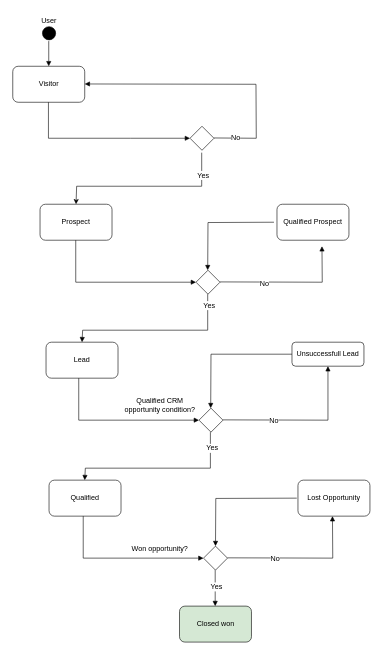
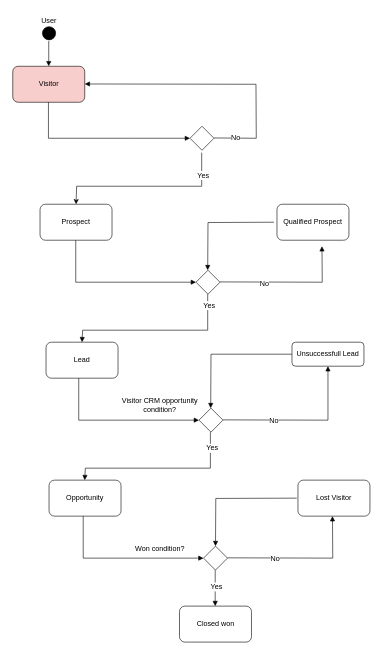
  <mxCell id="0" />
  <mxCell id="1" parent="0" />
  <mxCell id="2" value="" style="ellipse;html=1;shape=startState;fillColor=#000000;strokeColor=#000000;" vertex="1" parent="1"><mxGeometry x="66" y="40" width="30" height="30" as="geometry" /></mxCell>
  <mxCell id="3" value="User" style="text;html=1;strokeColor=none;fillColor=none;align=center;verticalAlign=middle;whiteSpace=wrap;rounded=0;" vertex="1" parent="1"><mxGeometry x="51" y="20" width="60" height="30" as="geometry" /></mxCell>
  <mxCell id="4" value="" style="endArrow=block;html=1;rounded=0;endFill=1;" edge="1" parent="1" target="5"><mxGeometry width="50" height="50" relative="1" as="geometry"><mxPoint x="80.5" y="68" as="sourcePoint" /><mxPoint x="80.5" y="108" as="targetPoint" /></mxGeometry></mxCell>
- <mxCell id="5" value="Visitor" style="rounded=1;whiteSpace=wrap;html=1;" vertex="1" parent="1"><mxGeometry x="20.5" y="110" width="120" height="60" as="geometry" /></mxCell>
+ <mxCell id="5" value="Visitor" style="rounded=1;whiteSpace=wrap;html=1;fillColor=#f8cecc;" vertex="1" parent="1"><mxGeometry x="20.5" y="110" width="120" height="60" as="geometry" /></mxCell>
  <mxCell id="6" value="" style="endArrow=block;html=1;rounded=0;endFill=1;edgeStyle=orthogonalEdgeStyle;" edge="1" parent="1" target="7"><mxGeometry width="50" height="50" relative="1" as="geometry"><mxPoint x="80" y="170" as="sourcePoint" /><mxPoint x="276" y="230" as="targetPoint" /><Array as="points"><mxPoint x="80" y="230" /><mxPoint x="217" y="230" /></Array></mxGeometry></mxCell>
  <mxCell id="7" value="" style="rhombus;whiteSpace=wrap;html=1;" vertex="1" parent="1"><mxGeometry x="316" y="210" width="40" height="40" as="geometry" /></mxCell>
  <mxCell id="8" value="" style="endArrow=none;html=1;rounded=0;endFill=0;edgeStyle=orthogonalEdgeStyle;" edge="1" parent="1"><mxGeometry width="50" height="50" relative="1" as="geometry"><mxPoint x="356" y="229.5" as="sourcePoint" /><mxPoint x="426" y="140" as="targetPoint" /></mxGeometry></mxCell>
  <mxCell id="9" value="&lt;font style=&quot;font-size: 12px;&quot;&gt;No&lt;/font&gt;" style="edgeLabel;html=1;align=center;verticalAlign=middle;resizable=0;points=[];" vertex="1" connectable="0" parent="8"><mxGeometry x="-0.551" relative="1" as="geometry"><mxPoint as="offset" /></mxGeometry></mxCell>
  <mxCell id="10" value="" style="endArrow=block;html=1;rounded=0;endFill=1;" edge="1" parent="1"><mxGeometry width="50" height="50" relative="1" as="geometry"><mxPoint x="426" y="140" as="sourcePoint" /><mxPoint x="140.5" y="139.5" as="targetPoint" /></mxGeometry></mxCell>
  <mxCell id="11" value="" style="endArrow=classic;html=1;rounded=0;edgeStyle=orthogonalEdgeStyle;" edge="1" parent="1"><mxGeometry width="50" height="50" relative="1" as="geometry"><mxPoint x="335.5" y="254" as="sourcePoint" /><mxPoint x="126" y="340" as="targetPoint" /><Array as="points"><mxPoint x="336" y="310" /><mxPoint x="127" y="310" /></Array></mxGeometry></mxCell>
  <mxCell id="12" value="&lt;font style=&quot;font-size: 12px;&quot;&gt;Yes&lt;/font&gt;" style="edgeLabel;html=1;align=center;verticalAlign=middle;resizable=0;points=[];" vertex="1" connectable="0" parent="11"><mxGeometry x="-0.749" y="2" relative="1" as="geometry"><mxPoint as="offset" /></mxGeometry></mxCell>
  <mxCell id="13" value="Prospect" style="rounded=1;whiteSpace=wrap;html=1;" vertex="1" parent="1"><mxGeometry x="66" y="340" width="120" height="60" as="geometry" /></mxCell>
  <mxCell id="14" value="" style="endArrow=block;html=1;rounded=0;endFill=1;edgeStyle=orthogonalEdgeStyle;" edge="1" parent="1"><mxGeometry width="50" height="50" relative="1" as="geometry"><mxPoint x="125.5" y="400" as="sourcePoint" /><mxPoint x="326" y="470" as="targetPoint" /><Array as="points"><mxPoint x="126" y="470" /><mxPoint x="316" y="470" /></Array></mxGeometry></mxCell>
  <mxCell id="15" value="" style="rhombus;whiteSpace=wrap;html=1;" vertex="1" parent="1"><mxGeometry x="326" y="450" width="40" height="40" as="geometry" /></mxCell>
  <mxCell id="16" value="" style="endArrow=block;html=1;rounded=0;endFill=1;edgeStyle=orthogonalEdgeStyle;" edge="1" parent="1"><mxGeometry width="50" height="50" relative="1" as="geometry"><mxPoint x="366" y="469.5" as="sourcePoint" /><mxPoint x="536" y="410" as="targetPoint" /></mxGeometry></mxCell>
  <mxCell id="17" value="&lt;font style=&quot;font-size: 12px;&quot;&gt;No&lt;/font&gt;" style="edgeLabel;html=1;align=center;verticalAlign=middle;resizable=0;points=[];" vertex="1" connectable="0" parent="16"><mxGeometry x="-0.358" y="-2" relative="1" as="geometry"><mxPoint as="offset" /></mxGeometry></mxCell>
  <mxCell id="18" value="Qualified Prospect" style="rounded=1;whiteSpace=wrap;html=1;" vertex="1" parent="1"><mxGeometry x="461" y="340" width="120" height="60" as="geometry" /></mxCell>
  <mxCell id="19" value="" style="endArrow=block;html=1;rounded=0;endFill=1;edgeStyle=orthogonalEdgeStyle;" edge="1" parent="1"><mxGeometry width="50" height="50" relative="1" as="geometry"><mxPoint x="456" y="370" as="sourcePoint" /><mxPoint x="345.5" y="450" as="targetPoint" /></mxGeometry></mxCell>
  <mxCell id="20" value="" style="endArrow=block;html=1;rounded=0;endFill=1;edgeStyle=orthogonalEdgeStyle;" edge="1" parent="1"><mxGeometry width="50" height="50" relative="1" as="geometry"><mxPoint x="345.5" y="490" as="sourcePoint" /><mxPoint x="136" y="570" as="targetPoint" /><Array as="points"><mxPoint x="346" y="550" /><mxPoint x="137" y="550" /></Array></mxGeometry></mxCell>
  <mxCell id="21" value="&lt;font style=&quot;font-size: 12px;&quot;&gt;Yes&lt;/font&gt;" style="edgeLabel;html=1;align=center;verticalAlign=middle;resizable=0;points=[];" vertex="1" connectable="0" parent="20"><mxGeometry x="-0.875" y="2" relative="1" as="geometry"><mxPoint as="offset" /></mxGeometry></mxCell>
  <mxCell id="22" value="Lead" style="rounded=1;whiteSpace=wrap;html=1;" vertex="1" parent="1"><mxGeometry x="76" y="570" width="120" height="60" as="geometry" /></mxCell>
  <mxCell id="23" value="Unsuccessfull Lead" style="rounded=1;whiteSpace=wrap;html=1;" vertex="1" parent="1"><mxGeometry x="486" y="570" width="120" height="40" as="geometry" /></mxCell>
  <mxCell id="24" value="" style="endArrow=block;html=1;rounded=0;endFill=1;edgeStyle=orthogonalEdgeStyle;" edge="1" parent="1"><mxGeometry width="50" height="50" relative="1" as="geometry"><mxPoint x="130.5" y="630" as="sourcePoint" /><mxPoint x="331" y="700" as="targetPoint" /><Array as="points"><mxPoint x="131" y="700" /><mxPoint x="321" y="700" /></Array></mxGeometry></mxCell>
  <mxCell id="25" value="" style="rhombus;whiteSpace=wrap;html=1;" vertex="1" parent="1"><mxGeometry x="331" y="680" width="40" height="40" as="geometry" /></mxCell>
  <mxCell id="26" value="" style="endArrow=block;html=1;rounded=0;endFill=1;edgeStyle=orthogonalEdgeStyle;entryX=0.5;entryY=1;entryDx=0;entryDy=0;" edge="1" parent="1" target="23"><mxGeometry width="50" height="50" relative="1" as="geometry"><mxPoint x="371" y="699.5" as="sourcePoint" /><mxPoint x="541" y="640" as="targetPoint" /></mxGeometry></mxCell>
  <mxCell id="27" value="&lt;font style=&quot;font-size: 12px;&quot;&gt;No&lt;/font&gt;" style="edgeLabel;html=1;align=center;verticalAlign=middle;resizable=0;points=[];" vertex="1" connectable="0" parent="26"><mxGeometry x="-0.358" y="-2" relative="1" as="geometry"><mxPoint as="offset" /></mxGeometry></mxCell>
- <mxCell id="28" value="Qualified CRM opportunity condition?" style="text;html=1;strokeColor=none;fillColor=none;align=center;verticalAlign=middle;whiteSpace=wrap;rounded=0;" vertex="1" parent="1"><mxGeometry x="201" y="660" width="130" height="30" as="geometry" /></mxCell>
+ <mxCell id="28" value="Visitor CRM opportunity condition?" style="text;html=1;strokeColor=none;fillColor=none;align=center;verticalAlign=middle;whiteSpace=wrap;rounded=0;" vertex="1" parent="1"><mxGeometry x="201" y="660" width="130" height="30" as="geometry" /></mxCell>
  <mxCell id="29" value="" style="endArrow=block;html=1;rounded=0;endFill=1;edgeStyle=orthogonalEdgeStyle;" edge="1" parent="1"><mxGeometry width="50" height="50" relative="1" as="geometry"><mxPoint x="350" y="720" as="sourcePoint" /><mxPoint x="140.5" y="800" as="targetPoint" /><Array as="points"><mxPoint x="350.5" y="780" /><mxPoint x="141.5" y="780" /></Array></mxGeometry></mxCell>
  <mxCell id="30" value="&lt;font style=&quot;font-size: 12px;&quot;&gt;Yes&lt;/font&gt;" style="edgeLabel;html=1;align=center;verticalAlign=middle;resizable=0;points=[];" vertex="1" connectable="0" parent="29"><mxGeometry x="-0.82" y="2" relative="1" as="geometry"><mxPoint as="offset" /></mxGeometry></mxCell>
- <mxCell id="31" value="Qualified" style="rounded=1;whiteSpace=wrap;html=1;" vertex="1" parent="1"><mxGeometry x="81" y="800" width="120" height="60" as="geometry" /></mxCell>
- <mxCell id="32" value="Lost Opportunity" style="rounded=1;whiteSpace=wrap;html=1;" vertex="1" parent="1"><mxGeometry x="496" y="800" width="120" height="60" as="geometry" /></mxCell>
+ <mxCell id="31" value="Opportunity" style="rounded=1;whiteSpace=wrap;html=1;" vertex="1" parent="1"><mxGeometry x="81" y="800" width="120" height="60" as="geometry" /></mxCell>
+ <mxCell id="32" value="Lost Visitor" style="rounded=1;whiteSpace=wrap;html=1;" vertex="1" parent="1"><mxGeometry x="496" y="800" width="120" height="60" as="geometry" /></mxCell>
  <mxCell id="33" value="" style="endArrow=block;html=1;rounded=0;endFill=1;edgeStyle=orthogonalEdgeStyle;" edge="1" parent="1"><mxGeometry width="50" height="50" relative="1" as="geometry"><mxPoint x="138" y="860" as="sourcePoint" /><mxPoint x="338.5" y="930" as="targetPoint" /><Array as="points"><mxPoint x="138.5" y="930" /><mxPoint x="328.5" y="930" /></Array></mxGeometry></mxCell>
  <mxCell id="34" value="" style="rhombus;whiteSpace=wrap;html=1;" vertex="1" parent="1"><mxGeometry x="338.5" y="910" width="40" height="40" as="geometry" /></mxCell>
  <mxCell id="35" value="" style="endArrow=block;html=1;rounded=0;endFill=1;edgeStyle=orthogonalEdgeStyle;entryX=0.5;entryY=1;entryDx=0;entryDy=0;" edge="1" parent="1"><mxGeometry width="50" height="50" relative="1" as="geometry"><mxPoint x="378.5" y="929.5" as="sourcePoint" /><mxPoint x="553.5" y="860" as="targetPoint" /></mxGeometry></mxCell>
  <mxCell id="36" value="&lt;font style=&quot;font-size: 12px;&quot;&gt;No&lt;/font&gt;" style="edgeLabel;html=1;align=center;verticalAlign=middle;resizable=0;points=[];" vertex="1" connectable="0" parent="35"><mxGeometry x="-0.358" y="-2" relative="1" as="geometry"><mxPoint as="offset" /></mxGeometry></mxCell>
- <mxCell id="37" value="Won opportunity?" style="text;html=1;strokeColor=none;fillColor=none;align=center;verticalAlign=middle;whiteSpace=wrap;rounded=0;" vertex="1" parent="1"><mxGeometry x="201" y="900" width="130" height="30" as="geometry" /></mxCell>
+ <mxCell id="37" value="Won condition?" style="text;html=1;strokeColor=none;fillColor=none;align=center;verticalAlign=middle;whiteSpace=wrap;rounded=0;" vertex="1" parent="1"><mxGeometry x="201" y="900" width="130" height="30" as="geometry" /></mxCell>
  <mxCell id="38" value="" style="endArrow=block;html=1;rounded=0;endFill=1;" edge="1" parent="1"><mxGeometry width="50" height="50" relative="1" as="geometry"><mxPoint x="358" y="950" as="sourcePoint" /><mxPoint x="358" y="1010" as="targetPoint" /></mxGeometry></mxCell>
  <mxCell id="39" value="&lt;font style=&quot;font-size: 12px;&quot;&gt;Yes&lt;/font&gt;" style="edgeLabel;html=1;align=center;verticalAlign=middle;resizable=0;points=[];" vertex="1" connectable="0" parent="38"><mxGeometry x="-0.1" y="1" relative="1" as="geometry"><mxPoint as="offset" /></mxGeometry></mxCell>
- <mxCell id="40" value="Closed won" style="rounded=1;whiteSpace=wrap;html=1;fillColor=#d5e8d4;" vertex="1" parent="1"><mxGeometry x="298.5" y="1010" width="120" height="60" as="geometry" /></mxCell>
+ <mxCell id="40" value="Closed won" style="rounded=1;whiteSpace=wrap;html=1;" vertex="1" parent="1"><mxGeometry x="298.5" y="1010" width="120" height="60" as="geometry" /></mxCell>
  <mxCell id="41" value="" style="endArrow=block;html=1;rounded=0;endFill=1;edgeStyle=orthogonalEdgeStyle;exitX=0;exitY=0.5;exitDx=0;exitDy=0;" edge="1" parent="1" source="23"><mxGeometry width="50" height="50" relative="1" as="geometry"><mxPoint x="461" y="600" as="sourcePoint" /><mxPoint x="350.5" y="680" as="targetPoint" /></mxGeometry></mxCell>
  <mxCell id="42" value="" style="endArrow=block;html=1;rounded=0;endFill=1;edgeStyle=orthogonalEdgeStyle;exitX=0;exitY=0.5;exitDx=0;exitDy=0;" edge="1" parent="1"><mxGeometry width="50" height="50" relative="1" as="geometry"><mxPoint x="494" y="830" as="sourcePoint" /><mxPoint x="358.5" y="910" as="targetPoint" /></mxGeometry></mxCell>
